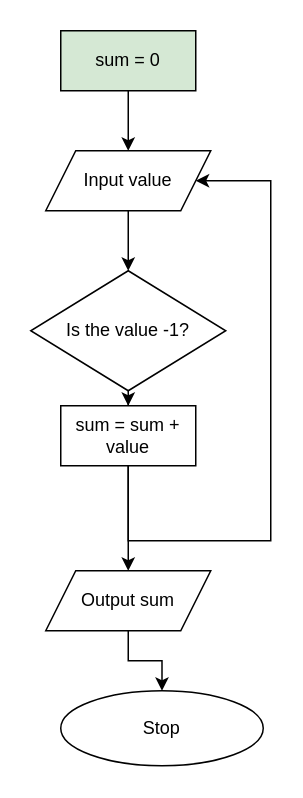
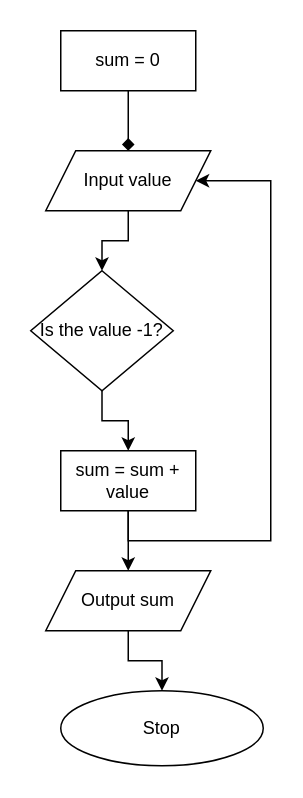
  <mxCell id="0" />
  <mxCell id="1" parent="0" />
- <mxCell id="2" style="edgeStyle=orthogonalEdgeStyle;rounded=0;orthogonalLoop=1;jettySize=auto;html=1;entryX=0.5;entryY=0;entryDx=0;entryDy=0;" edge="1" parent="1" source="3" target="5"><mxGeometry relative="1" as="geometry" /></mxCell>
- <mxCell id="3" value="sum = 0" style="rounded=0;whiteSpace=wrap;html=1;fillColor=#d5e8d4;" vertex="1" parent="1"><mxGeometry x="40" y="20" width="90" height="40" as="geometry" /></mxCell>
+ <mxCell id="2" style="edgeStyle=orthogonalEdgeStyle;rounded=0;orthogonalLoop=1;jettySize=auto;html=1;entryX=0.5;entryY=0;entryDx=0;entryDy=0;endArrow=diamond;" edge="1" parent="1" source="3" target="5"><mxGeometry relative="1" as="geometry" /></mxCell>
+ <mxCell id="3" value="sum = 0" style="rounded=0;whiteSpace=wrap;html=1;" vertex="1" parent="1"><mxGeometry x="40" y="20" width="90" height="40" as="geometry" /></mxCell>
  <mxCell id="4" style="edgeStyle=orthogonalEdgeStyle;rounded=0;orthogonalLoop=1;jettySize=auto;html=1;entryX=0.5;entryY=0;entryDx=0;entryDy=0;" edge="1" parent="1" source="5" target="7"><mxGeometry relative="1" as="geometry" /></mxCell>
  <mxCell id="5" value="Input value" style="shape=parallelogram;perimeter=parallelogramPerimeter;whiteSpace=wrap;html=1;fixedSize=1;" vertex="1" parent="1"><mxGeometry x="30" y="100" width="110" height="40" as="geometry" /></mxCell>
  <mxCell id="6" style="edgeStyle=orthogonalEdgeStyle;rounded=0;orthogonalLoop=1;jettySize=auto;html=1;entryX=0.5;entryY=0;entryDx=0;entryDy=0;" edge="1" parent="1" source="7" target="10"><mxGeometry relative="1" as="geometry" /></mxCell>
- <mxCell id="7" value="Is the value -1?" style="rhombus;whiteSpace=wrap;html=1;" vertex="1" parent="1"><mxGeometry x="20" y="180" width="130" height="80" as="geometry" /></mxCell>
+ <mxCell id="7" value="Is the value -1?" style="rhombus;whiteSpace=wrap;html=1;" vertex="1" parent="1"><mxGeometry x="20" y="180" width="95" height="80" as="geometry" /></mxCell>
  <mxCell id="8" style="edgeStyle=orthogonalEdgeStyle;rounded=0;orthogonalLoop=1;jettySize=auto;html=1;entryX=0.5;entryY=0;entryDx=0;entryDy=0;" edge="1" parent="1" source="10"><mxGeometry relative="1" as="geometry"><mxPoint x="85" y="380" as="targetPoint" /></mxGeometry></mxCell>
  <mxCell id="9" style="edgeStyle=orthogonalEdgeStyle;rounded=0;orthogonalLoop=1;jettySize=auto;html=1;entryX=1;entryY=0.5;entryDx=0;entryDy=0;" edge="1" parent="1" source="10" target="5"><mxGeometry relative="1" as="geometry"><Array as="points"><mxPoint x="85" y="360" /><mxPoint x="180" y="360" /><mxPoint x="180" y="120" /></Array></mxGeometry></mxCell>
- <mxCell id="10" value="sum = sum + value" style="rounded=0;whiteSpace=wrap;html=1;" vertex="1" parent="1"><mxGeometry x="40" y="270" width="90" height="40" as="geometry" /></mxCell>
+ <mxCell id="10" value="sum = sum + value" style="rounded=0;whiteSpace=wrap;html=1;" vertex="1" parent="1"><mxGeometry x="40" y="300" width="90" height="40" as="geometry" /></mxCell>
  <mxCell id="11" style="edgeStyle=orthogonalEdgeStyle;rounded=0;orthogonalLoop=1;jettySize=auto;html=1;entryX=0.5;entryY=0;entryDx=0;entryDy=0;" edge="1" parent="1" source="12" target="13"><mxGeometry relative="1" as="geometry" /></mxCell>
  <mxCell id="12" value="Output sum" style="shape=parallelogram;perimeter=parallelogramPerimeter;whiteSpace=wrap;html=1;fixedSize=1;" vertex="1" parent="1"><mxGeometry x="30" y="380" width="110" height="40" as="geometry" /></mxCell>
  <mxCell id="13" value="Stop" style="ellipse;whiteSpace=wrap;html=1;" vertex="1" parent="1"><mxGeometry x="40" y="460" width="135" height="50" as="geometry" /></mxCell>
